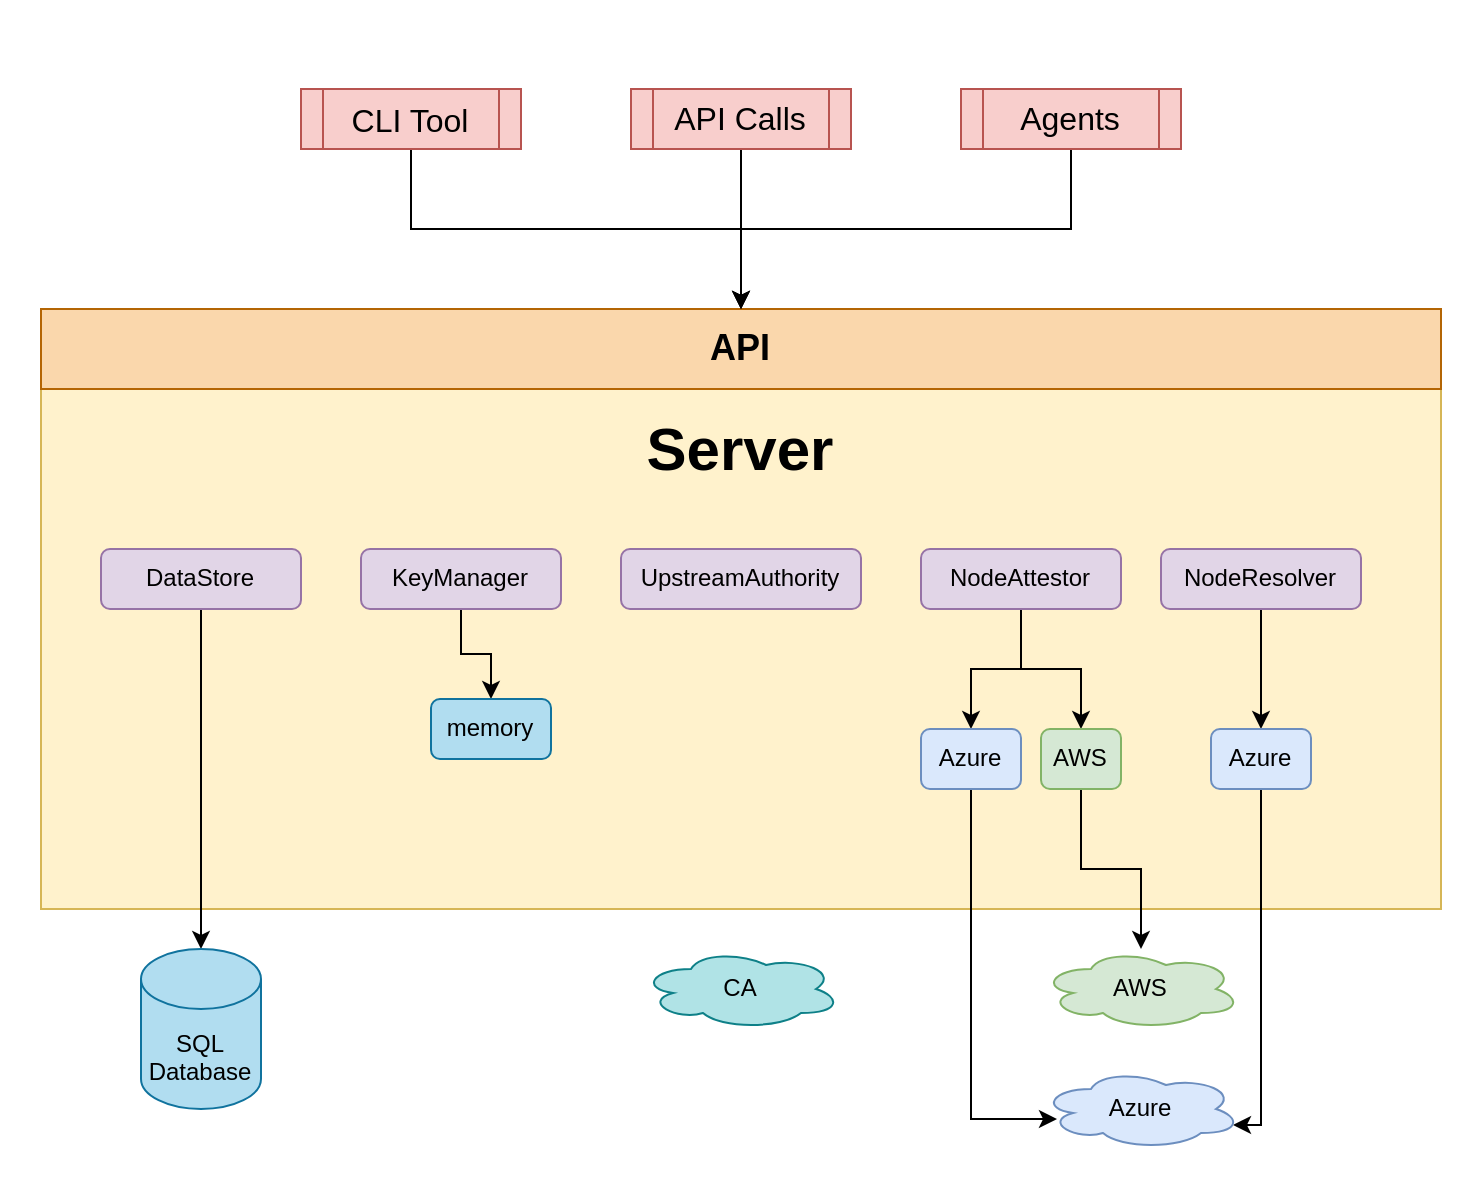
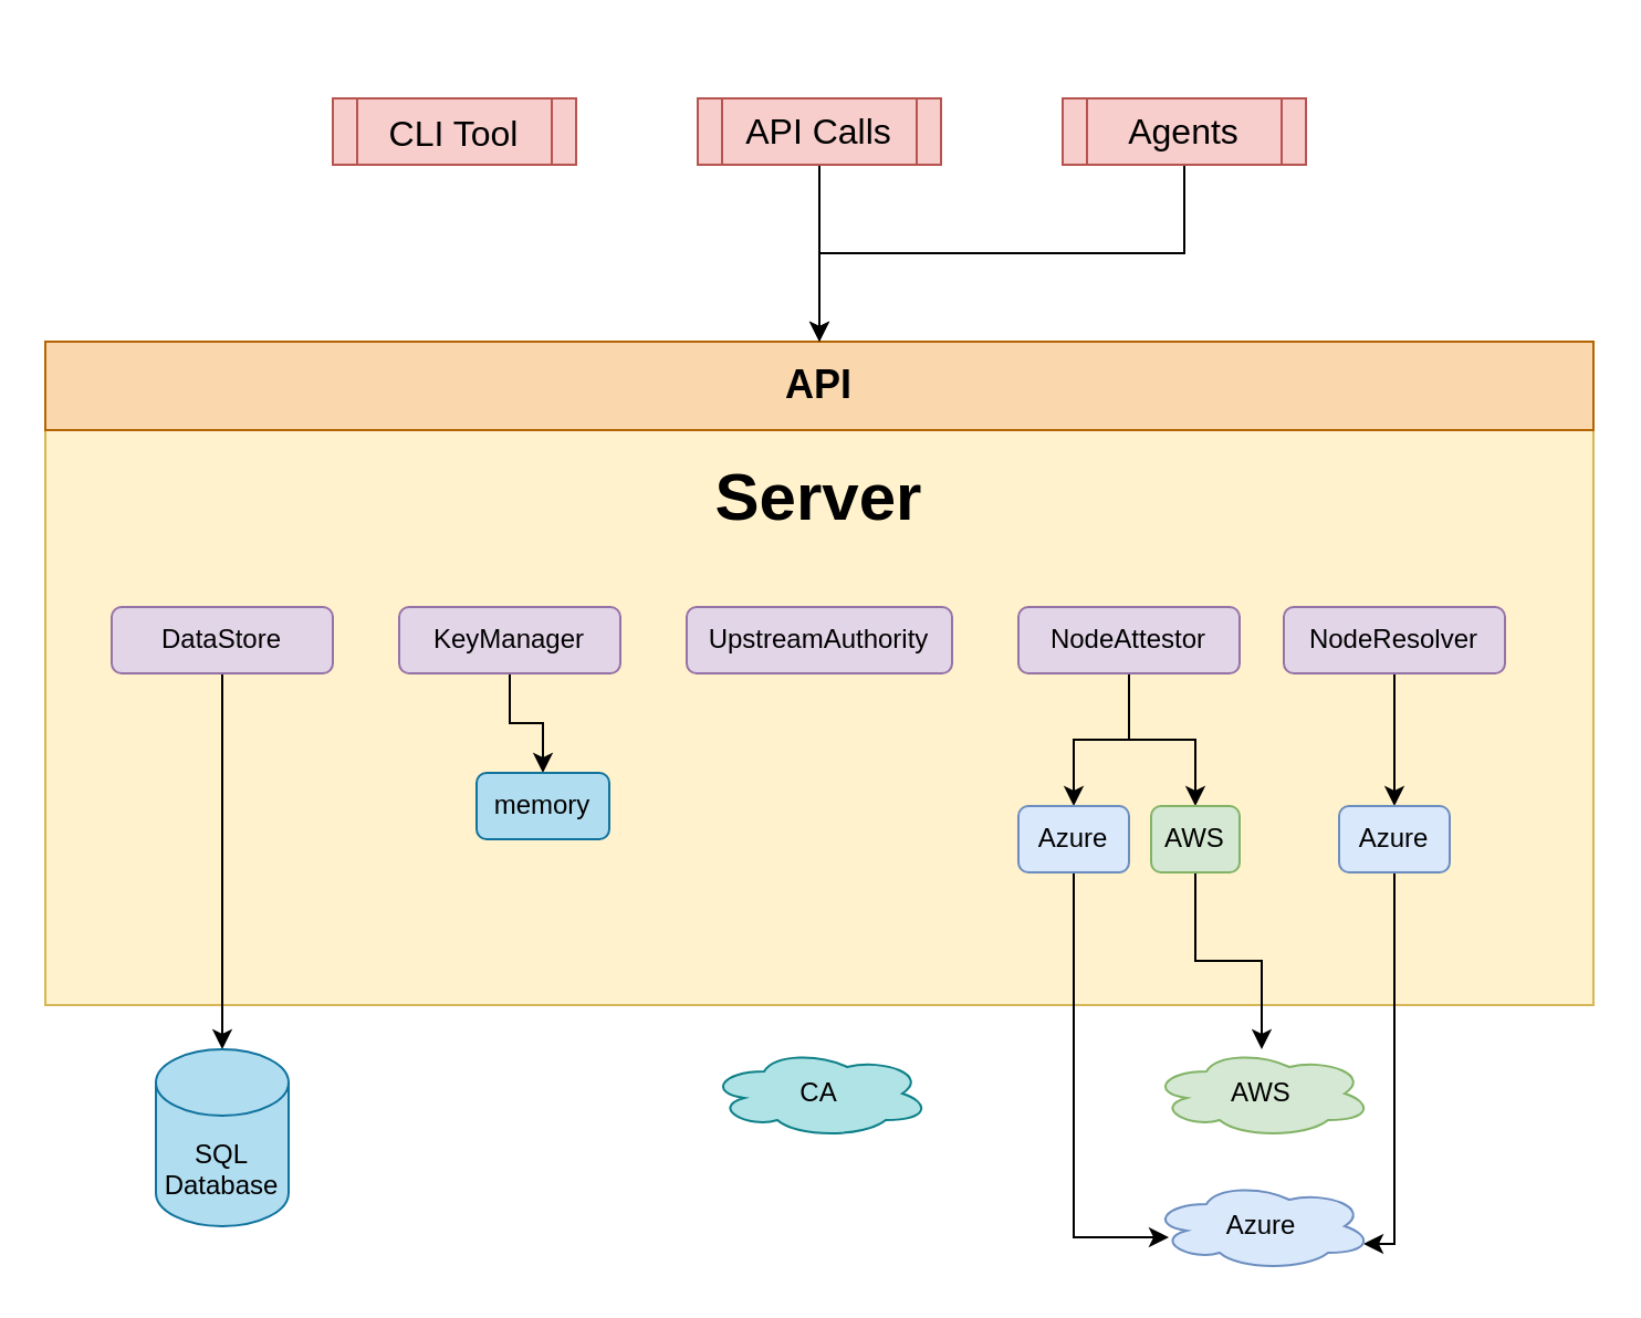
  <mxCell id="0" />
  <mxCell id="1" parent="0" />
  <mxCell id="2" value="" style="rounded=0;whiteSpace=wrap;html=1;fillColor=#fff2cc;strokeColor=#d6b656;" parent="1" vertex="1"><mxGeometry x="20" y="130" width="700" height="300" as="geometry" /></mxCell>
  <mxCell id="3" style="edgeStyle=orthogonalEdgeStyle;rounded=0;orthogonalLoop=1;jettySize=auto;html=1;" parent="1" source="4" target="23" edge="1"><mxGeometry relative="1" as="geometry" /></mxCell>
  <mxCell id="4" value="&lt;div&gt;DataStore&lt;/div&gt;" style="rounded=1;whiteSpace=wrap;html=1;fillColor=#e1d5e7;strokeColor=#9673a6;" parent="1" vertex="1"><mxGeometry x="50" y="250" width="100" height="30" as="geometry" /></mxCell>
  <mxCell id="5" value="" style="edgeStyle=orthogonalEdgeStyle;rounded=0;orthogonalLoop=1;jettySize=auto;html=1;" parent="1" source="6" target="19" edge="1"><mxGeometry relative="1" as="geometry" /></mxCell>
  <mxCell id="6" value="&lt;div&gt;KeyManager&lt;/div&gt;" style="rounded=1;whiteSpace=wrap;html=1;fillColor=#e1d5e7;strokeColor=#9673a6;" parent="1" vertex="1"><mxGeometry x="180" y="250" width="100" height="30" as="geometry" /></mxCell>
  <mxCell id="7" value="UpstreamAuthority" style="rounded=1;whiteSpace=wrap;html=1;fillColor=#e1d5e7;strokeColor=#9673a6;" parent="1" vertex="1"><mxGeometry x="310" y="250" width="120" height="30" as="geometry" /></mxCell>
  <mxCell id="8" style="edgeStyle=orthogonalEdgeStyle;rounded=0;orthogonalLoop=1;jettySize=auto;html=1;exitX=0.5;exitY=1;exitDx=0;exitDy=0;" parent="1" source="10" target="14" edge="1"><mxGeometry relative="1" as="geometry" /></mxCell>
  <mxCell id="9" style="edgeStyle=orthogonalEdgeStyle;rounded=0;orthogonalLoop=1;jettySize=auto;html=1;" parent="1" source="10" target="16" edge="1"><mxGeometry relative="1" as="geometry" /></mxCell>
  <mxCell id="10" value="NodeAttestor" style="rounded=1;whiteSpace=wrap;html=1;fillColor=#e1d5e7;strokeColor=#9673a6;" parent="1" vertex="1"><mxGeometry x="460" y="250" width="100" height="30" as="geometry" /></mxCell>
  <mxCell id="11" style="edgeStyle=orthogonalEdgeStyle;rounded=0;orthogonalLoop=1;jettySize=auto;html=1;exitX=0.5;exitY=1;exitDx=0;exitDy=0;entryX=0.5;entryY=0;entryDx=0;entryDy=0;" parent="1" source="12" target="18" edge="1"><mxGeometry relative="1" as="geometry" /></mxCell>
  <mxCell id="12" value="NodeResolver" style="rounded=1;whiteSpace=wrap;html=1;fillColor=#e1d5e7;strokeColor=#9673a6;" parent="1" vertex="1"><mxGeometry x="580" y="250" width="100" height="30" as="geometry" /></mxCell>
  <mxCell id="13" value="" style="edgeStyle=orthogonalEdgeStyle;rounded=0;orthogonalLoop=1;jettySize=auto;html=1;" parent="1" source="14" target="20" edge="1"><mxGeometry relative="1" as="geometry" /></mxCell>
  <mxCell id="14" value="AWS" style="rounded=1;whiteSpace=wrap;html=1;fillColor=#d5e8d4;strokeColor=#82b366;" parent="1" vertex="1"><mxGeometry x="520" y="340" width="40" height="30" as="geometry" /></mxCell>
  <mxCell id="15" style="edgeStyle=orthogonalEdgeStyle;rounded=0;orthogonalLoop=1;jettySize=auto;html=1;exitX=0.5;exitY=1;exitDx=0;exitDy=0;entryX=0.08;entryY=0.625;entryDx=0;entryDy=0;entryPerimeter=0;" parent="1" source="16" target="21" edge="1"><mxGeometry relative="1" as="geometry"><Array as="points"><mxPoint x="485" y="535" /></Array></mxGeometry></mxCell>
  <mxCell id="16" value="Azure" style="rounded=1;whiteSpace=wrap;html=1;fillColor=#dae8fc;strokeColor=#6c8ebf;" parent="1" vertex="1"><mxGeometry x="460" y="340" width="50" height="30" as="geometry" /></mxCell>
  <mxCell id="17" style="edgeStyle=orthogonalEdgeStyle;rounded=0;orthogonalLoop=1;jettySize=auto;html=1;fontSize=16;entryX=0.96;entryY=0.7;entryDx=0;entryDy=0;entryPerimeter=0;" parent="1" source="18" target="21" edge="1"><mxGeometry relative="1" as="geometry"><mxPoint x="630" y="540" as="targetPoint" /><Array as="points"><mxPoint x="630" y="538" /></Array></mxGeometry></mxCell>
  <mxCell id="18" value="Azure" style="rounded=1;whiteSpace=wrap;html=1;fillColor=#dae8fc;strokeColor=#6c8ebf;" parent="1" vertex="1"><mxGeometry x="605" y="340" width="50" height="30" as="geometry" /></mxCell>
  <mxCell id="19" value="memory" style="rounded=1;whiteSpace=wrap;html=1;sketch=0;fillColor=#b1ddf0;strokeColor=#10739e;" parent="1" vertex="1"><mxGeometry x="215" y="325" width="60" height="30" as="geometry" /></mxCell>
  <mxCell id="20" value="AWS" style="ellipse;shape=cloud;whiteSpace=wrap;html=1;sketch=0;fillColor=#d5e8d4;strokeColor=#82b366;" parent="1" vertex="1"><mxGeometry x="520" y="450" width="100" height="40" as="geometry" /></mxCell>
  <mxCell id="21" value="Azure" style="ellipse;shape=cloud;whiteSpace=wrap;html=1;sketch=0;fillColor=#dae8fc;strokeColor=#6c8ebf;" parent="1" vertex="1"><mxGeometry x="520" y="510" width="100" height="40" as="geometry" /></mxCell>
  <mxCell id="22" value="CA" style="ellipse;shape=cloud;whiteSpace=wrap;html=1;sketch=0;fillColor=#b0e3e6;strokeColor=#0e8088;" parent="1" vertex="1"><mxGeometry x="320" y="450" width="100" height="40" as="geometry" /></mxCell>
  <mxCell id="23" value="&lt;div&gt;&lt;br&gt;&lt;/div&gt;&lt;div&gt;&lt;br&gt;&lt;/div&gt;&lt;div&gt;SQL&lt;/div&gt;&lt;div&gt;Database&lt;br&gt;&lt;/div&gt;" style="shape=cylinder2;whiteSpace=wrap;html=1;boundedLbl=1;backgroundOutline=1;size=15;sketch=0;fillColor=#b1ddf0;strokeColor=#10739e;" parent="1" vertex="1"><mxGeometry x="70" y="450" width="60" height="80" as="geometry" /></mxCell>
  <mxCell id="24" value="&lt;h2&gt;API&lt;/h2&gt;" style="rounded=0;whiteSpace=wrap;html=1;sketch=0;fillColor=#fad7ac;strokeColor=#b46504;" parent="1" vertex="1"><mxGeometry x="20" y="130" width="700" height="40" as="geometry" /></mxCell>
  <mxCell id="25" value="Server" style="text;html=1;strokeColor=none;fillColor=none;align=center;verticalAlign=middle;whiteSpace=wrap;rounded=0;sketch=0;fontSize=30;fontStyle=1" parent="1" vertex="1"><mxGeometry x="350" y="190" width="40" height="20" as="geometry" /></mxCell>
  <mxCell id="26" value="" style="edgeStyle=orthogonalEdgeStyle;rounded=0;orthogonalLoop=1;jettySize=auto;html=1;fontSize=16;" parent="1" source="27" target="24" edge="1"><mxGeometry relative="1" as="geometry" /></mxCell>
  <mxCell id="27" value="&lt;h6 style=&quot;font-size: 16px&quot;&gt;&lt;font style=&quot;font-size: 16px&quot;&gt;&lt;span style=&quot;font-weight: normal&quot;&gt;API Calls&lt;/span&gt;&lt;/font&gt;&lt;/h6&gt;" style="shape=process;whiteSpace=wrap;html=1;backgroundOutline=1;sketch=0;fontSize=30;fillColor=#f8cecc;strokeColor=#b85450;" parent="1" vertex="1"><mxGeometry x="315" y="20" width="110" height="30" as="geometry" /></mxCell>
  <mxCell id="28" value="" style="edgeStyle=orthogonalEdgeStyle;rounded=0;orthogonalLoop=1;jettySize=auto;html=1;fontSize=16;" parent="1" source="29" target="24" edge="1"><mxGeometry relative="1" as="geometry" /></mxCell>
  <mxCell id="29" value="&lt;div&gt;Agents&lt;/div&gt;" style="shape=process;whiteSpace=wrap;html=1;backgroundOutline=1;sketch=0;fontSize=16;fillColor=#f8cecc;strokeColor=#b85450;" parent="1" vertex="1"><mxGeometry x="480" y="20" width="110" height="30" as="geometry" /></mxCell>
- <mxCell id="30" value="" style="edgeStyle=orthogonalEdgeStyle;rounded=0;orthogonalLoop=1;jettySize=auto;html=1;fontSize=16;" parent="1" source="31" target="24" edge="1"><mxGeometry relative="1" as="geometry" /></mxCell>
  <mxCell id="31" value="&lt;h6&gt;&lt;font style=&quot;font-size: 16px&quot;&gt;&lt;span style=&quot;font-weight: normal&quot;&gt;CLI Tool&lt;/span&gt;&lt;/font&gt;&lt;/h6&gt;" style="shape=process;whiteSpace=wrap;html=1;backgroundOutline=1;sketch=0;fontSize=30;fillColor=#f8cecc;strokeColor=#b85450;" parent="1" vertex="1"><mxGeometry x="150" y="20" width="110" height="30" as="geometry" /></mxCell>
